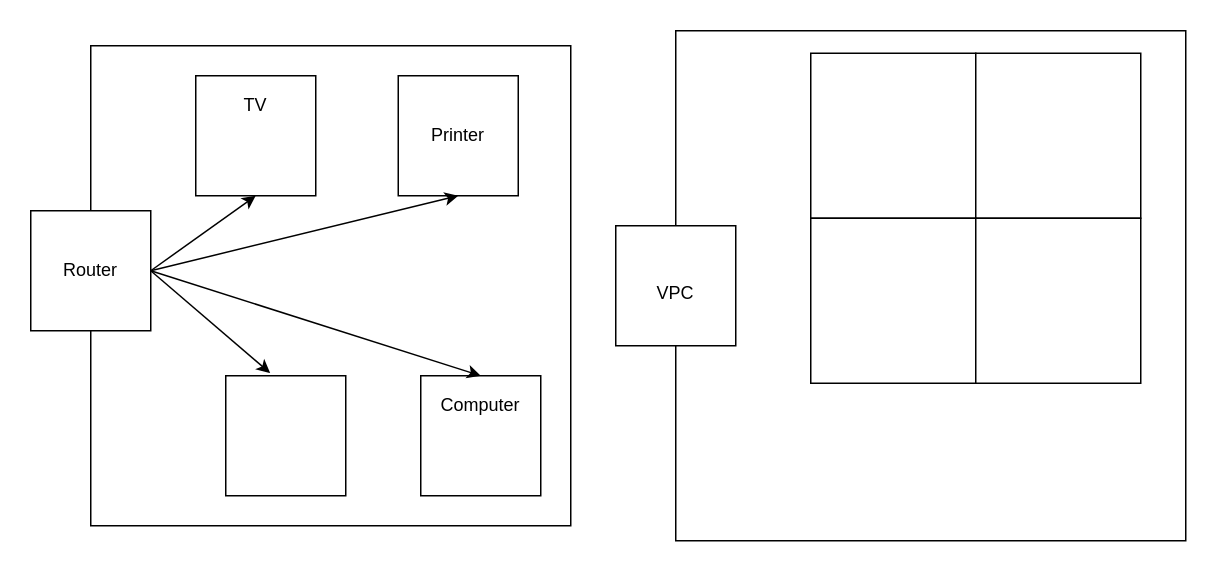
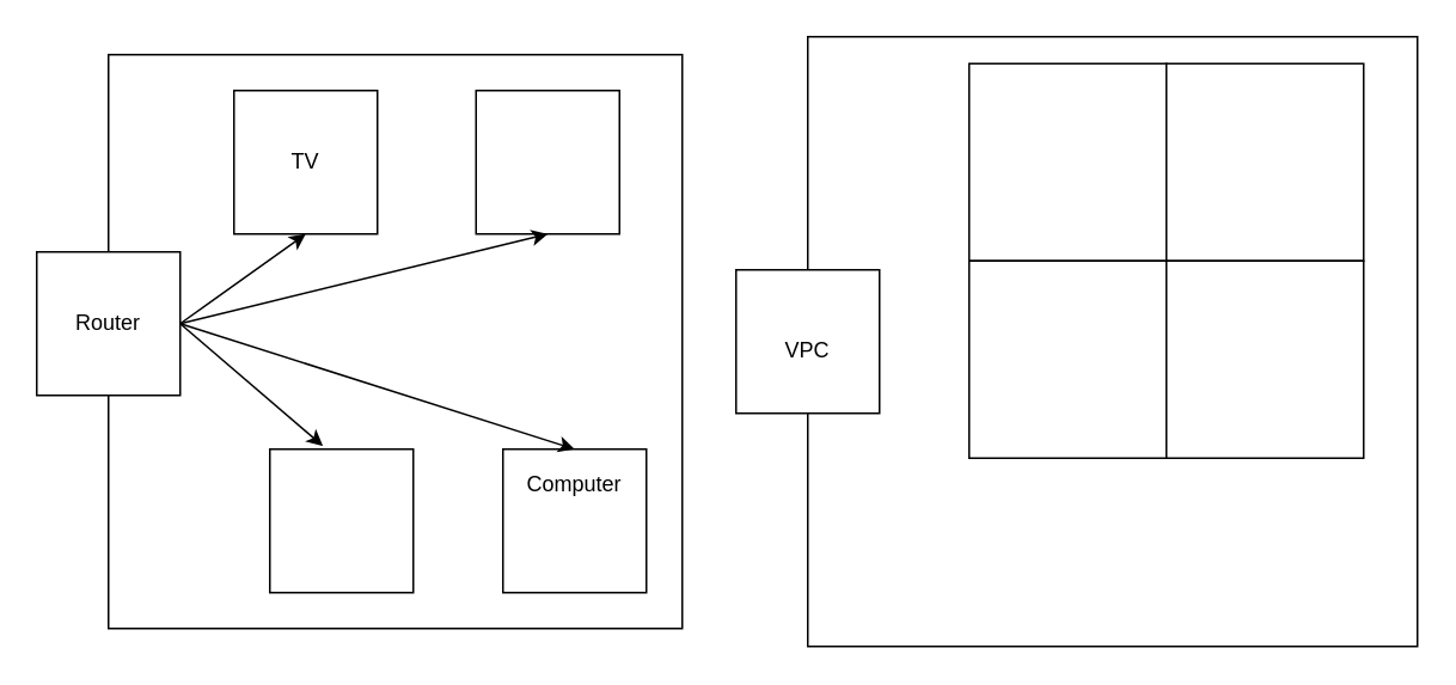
  <mxCell id="0" />
  <mxCell id="1" parent="0" />
  <mxCell id="2" value="" style="whiteSpace=wrap;html=1;aspect=fixed;rotation=0;" vertex="1" parent="1"><mxGeometry x="60" y="30" width="320" height="320" as="geometry" /></mxCell>
  <mxCell id="3" value="" style="whiteSpace=wrap;html=1;aspect=fixed;" vertex="1" parent="1"><mxGeometry x="20" y="140" width="80" height="80" as="geometry" /></mxCell>
  <mxCell id="4" value="Router" style="text;html=1;strokeColor=none;fillColor=none;align=center;verticalAlign=middle;whiteSpace=wrap;rounded=0;" vertex="1" parent="1"><mxGeometry x="30" y="165" width="60" height="30" as="geometry" /></mxCell>
  <mxCell id="5" value="" style="whiteSpace=wrap;html=1;aspect=fixed;" vertex="1" parent="1"><mxGeometry x="130" y="50" width="80" height="80" as="geometry" /></mxCell>
  <mxCell id="6" value="" style="whiteSpace=wrap;html=1;aspect=fixed;" vertex="1" parent="1"><mxGeometry x="265" y="50" width="80" height="80" as="geometry" /></mxCell>
  <mxCell id="7" value="" style="whiteSpace=wrap;html=1;aspect=fixed;" vertex="1" parent="1"><mxGeometry x="280" y="250" width="80" height="80" as="geometry" /></mxCell>
  <mxCell id="8" value="" style="whiteSpace=wrap;html=1;aspect=fixed;" vertex="1" parent="1"><mxGeometry x="150" y="250" width="80" height="80" as="geometry" /></mxCell>
  <mxCell id="9" value="" style="endArrow=classic;html=1;rounded=0;exitX=1;exitY=0.5;exitDx=0;exitDy=0;entryX=0.37;entryY=-0.022;entryDx=0;entryDy=0;entryPerimeter=0;" edge="1" parent="1" source="3" target="8"><mxGeometry width="50" height="50" relative="1" as="geometry"><mxPoint x="280" y="260" as="sourcePoint" /><mxPoint x="330" y="210" as="targetPoint" /></mxGeometry></mxCell>
  <mxCell id="10" value="" style="endArrow=classic;html=1;rounded=0;exitX=1;exitY=0.5;exitDx=0;exitDy=0;entryX=0.5;entryY=0;entryDx=0;entryDy=0;" edge="1" parent="1" source="3" target="7"><mxGeometry width="50" height="50" relative="1" as="geometry"><mxPoint x="280" y="260" as="sourcePoint" /><mxPoint x="330" y="210" as="targetPoint" /></mxGeometry></mxCell>
  <mxCell id="11" value="" style="endArrow=classic;html=1;rounded=0;entryX=0.5;entryY=1;entryDx=0;entryDy=0;" edge="1" parent="1" target="5"><mxGeometry width="50" height="50" relative="1" as="geometry"><mxPoint x="100" y="180" as="sourcePoint" /><mxPoint x="330" y="210" as="targetPoint" /></mxGeometry></mxCell>
  <mxCell id="12" value="" style="endArrow=classic;html=1;rounded=0;entryX=0.5;entryY=1;entryDx=0;entryDy=0;" edge="1" parent="1" target="6"><mxGeometry width="50" height="50" relative="1" as="geometry"><mxPoint x="100" y="180" as="sourcePoint" /><mxPoint x="330" y="210" as="targetPoint" /></mxGeometry></mxCell>
- <mxCell id="13" value="TV" style="text;html=1;strokeColor=none;fillColor=none;align=center;verticalAlign=middle;whiteSpace=wrap;rounded=0;" vertex="1" parent="1"><mxGeometry x="140" y="55" width="60" height="30" as="geometry" /></mxCell>
- <mxCell id="14" value="Printer" style="text;html=1;strokeColor=none;fillColor=none;align=center;verticalAlign=middle;whiteSpace=wrap;rounded=0;" vertex="1" parent="1"><mxGeometry x="275" y="75" width="60" height="30" as="geometry" /></mxCell>
+ <mxCell id="13" value="TV" style="text;html=1;strokeColor=none;fillColor=none;align=center;verticalAlign=middle;whiteSpace=wrap;rounded=0;" vertex="1" parent="1"><mxGeometry x="140" y="75" width="60" height="30" as="geometry" /></mxCell>
  <mxCell id="15" value="Computer" style="text;html=1;strokeColor=none;fillColor=none;align=center;verticalAlign=middle;whiteSpace=wrap;rounded=0;" vertex="1" parent="1"><mxGeometry x="290" y="255" width="60" height="30" as="geometry" /></mxCell>
  <mxCell id="16" value="" style="whiteSpace=wrap;html=1;aspect=fixed;" vertex="1" parent="1"><mxGeometry x="450" y="20" width="340" height="340" as="geometry" /></mxCell>
  <mxCell id="17" value="" style="whiteSpace=wrap;html=1;aspect=fixed;" vertex="1" parent="1"><mxGeometry x="410" y="150" width="80" height="80" as="geometry" /></mxCell>
  <mxCell id="18" value="VPC" style="text;html=1;strokeColor=none;fillColor=none;align=center;verticalAlign=middle;whiteSpace=wrap;rounded=0;" vertex="1" parent="1"><mxGeometry x="420" y="180" width="60" height="30" as="geometry" /></mxCell>
  <mxCell id="19" value="" style="whiteSpace=wrap;html=1;aspect=fixed;" vertex="1" parent="1"><mxGeometry x="540" y="35" width="110" height="110" as="geometry" /></mxCell>
  <mxCell id="20" value="" style="whiteSpace=wrap;html=1;aspect=fixed;" vertex="1" parent="1"><mxGeometry x="650" y="35" width="110" height="110" as="geometry" /></mxCell>
  <mxCell id="21" value="" style="whiteSpace=wrap;html=1;aspect=fixed;" vertex="1" parent="1"><mxGeometry x="540" y="145" width="110" height="110" as="geometry" /></mxCell>
  <mxCell id="22" value="" style="whiteSpace=wrap;html=1;aspect=fixed;" vertex="1" parent="1"><mxGeometry x="650" y="145" width="110" height="110" as="geometry" /></mxCell>
